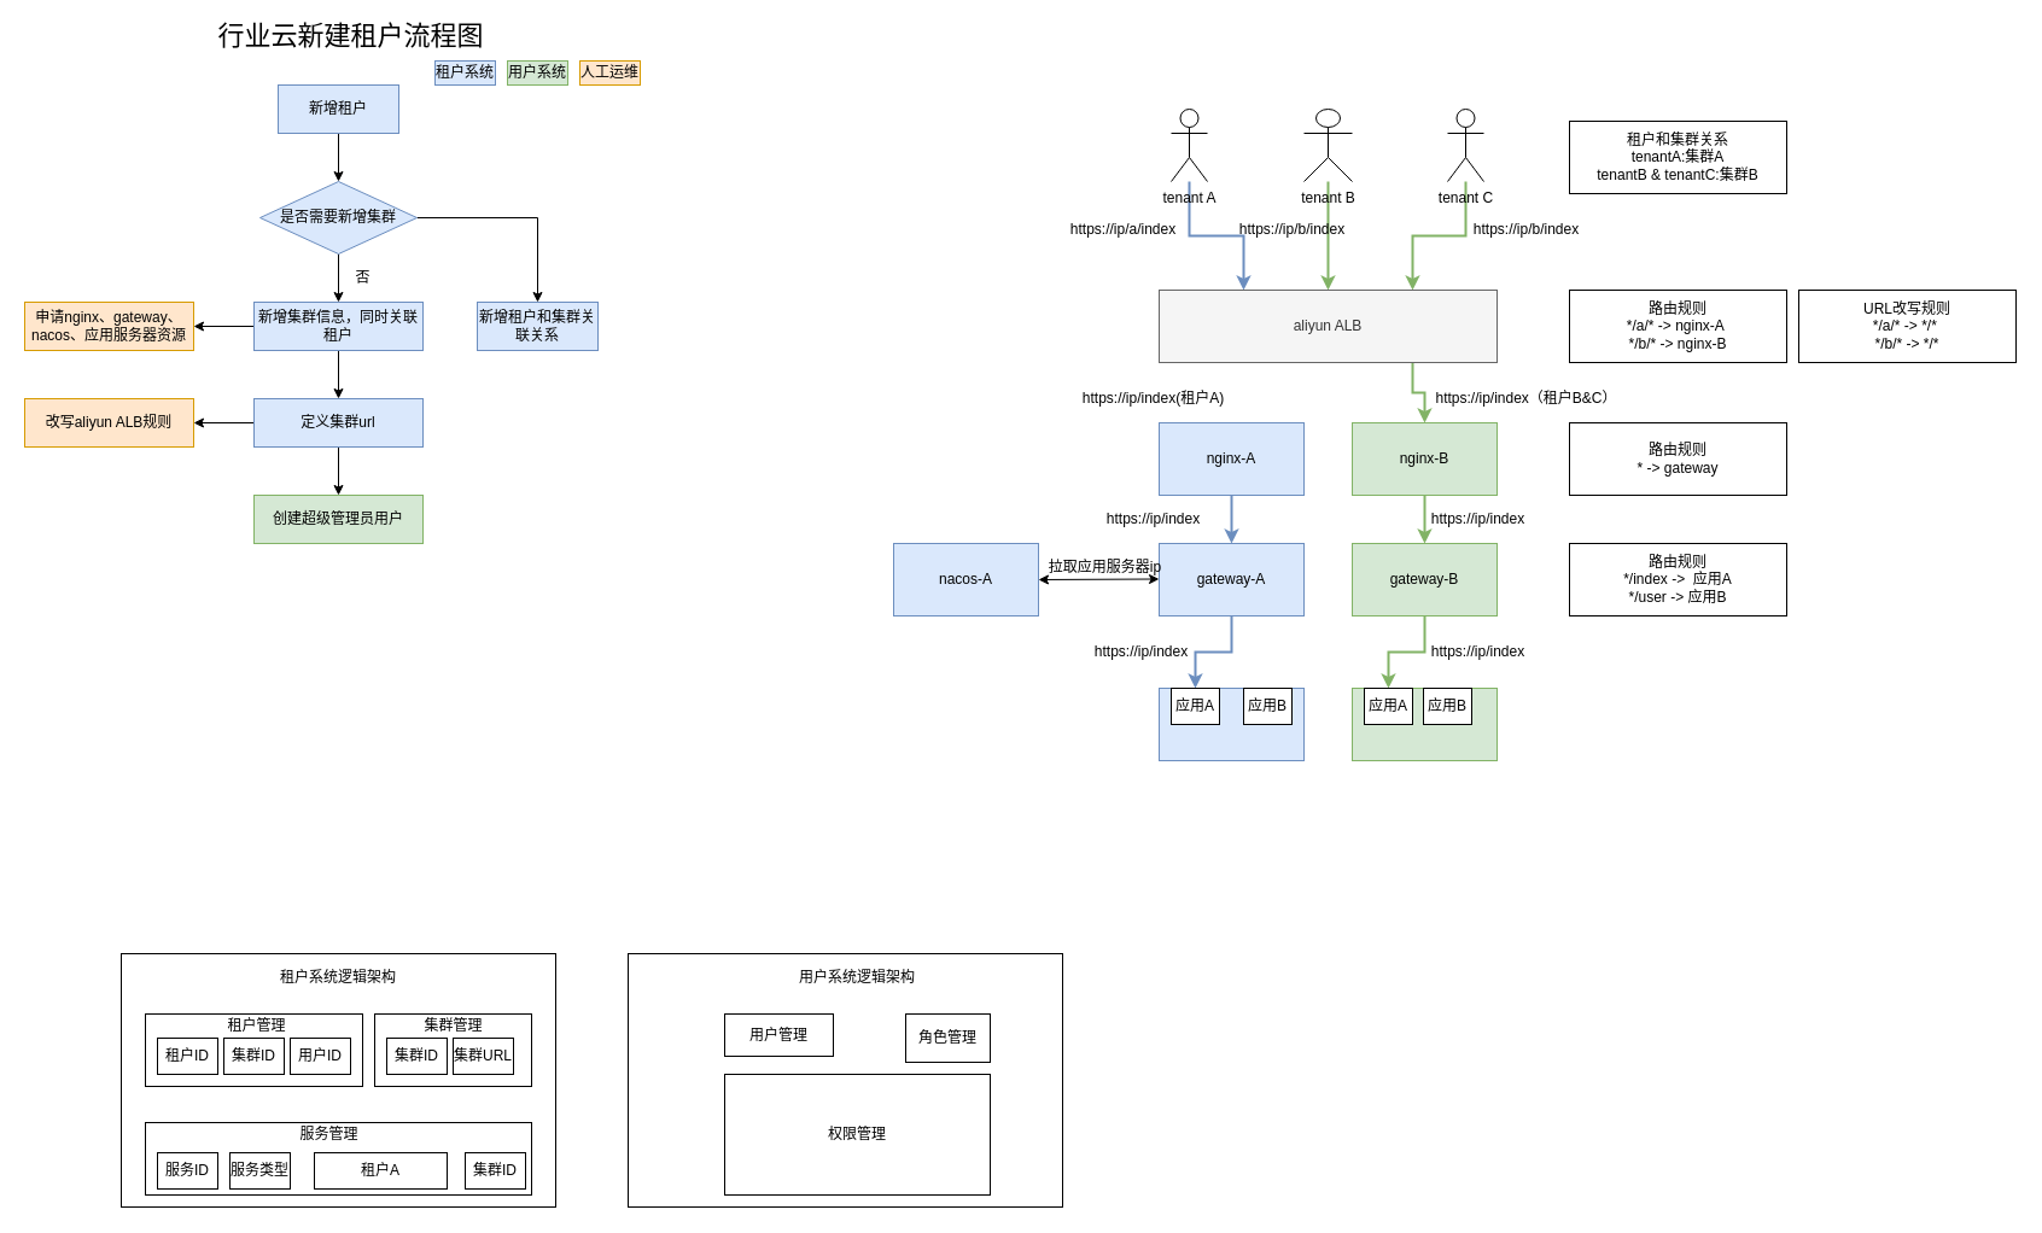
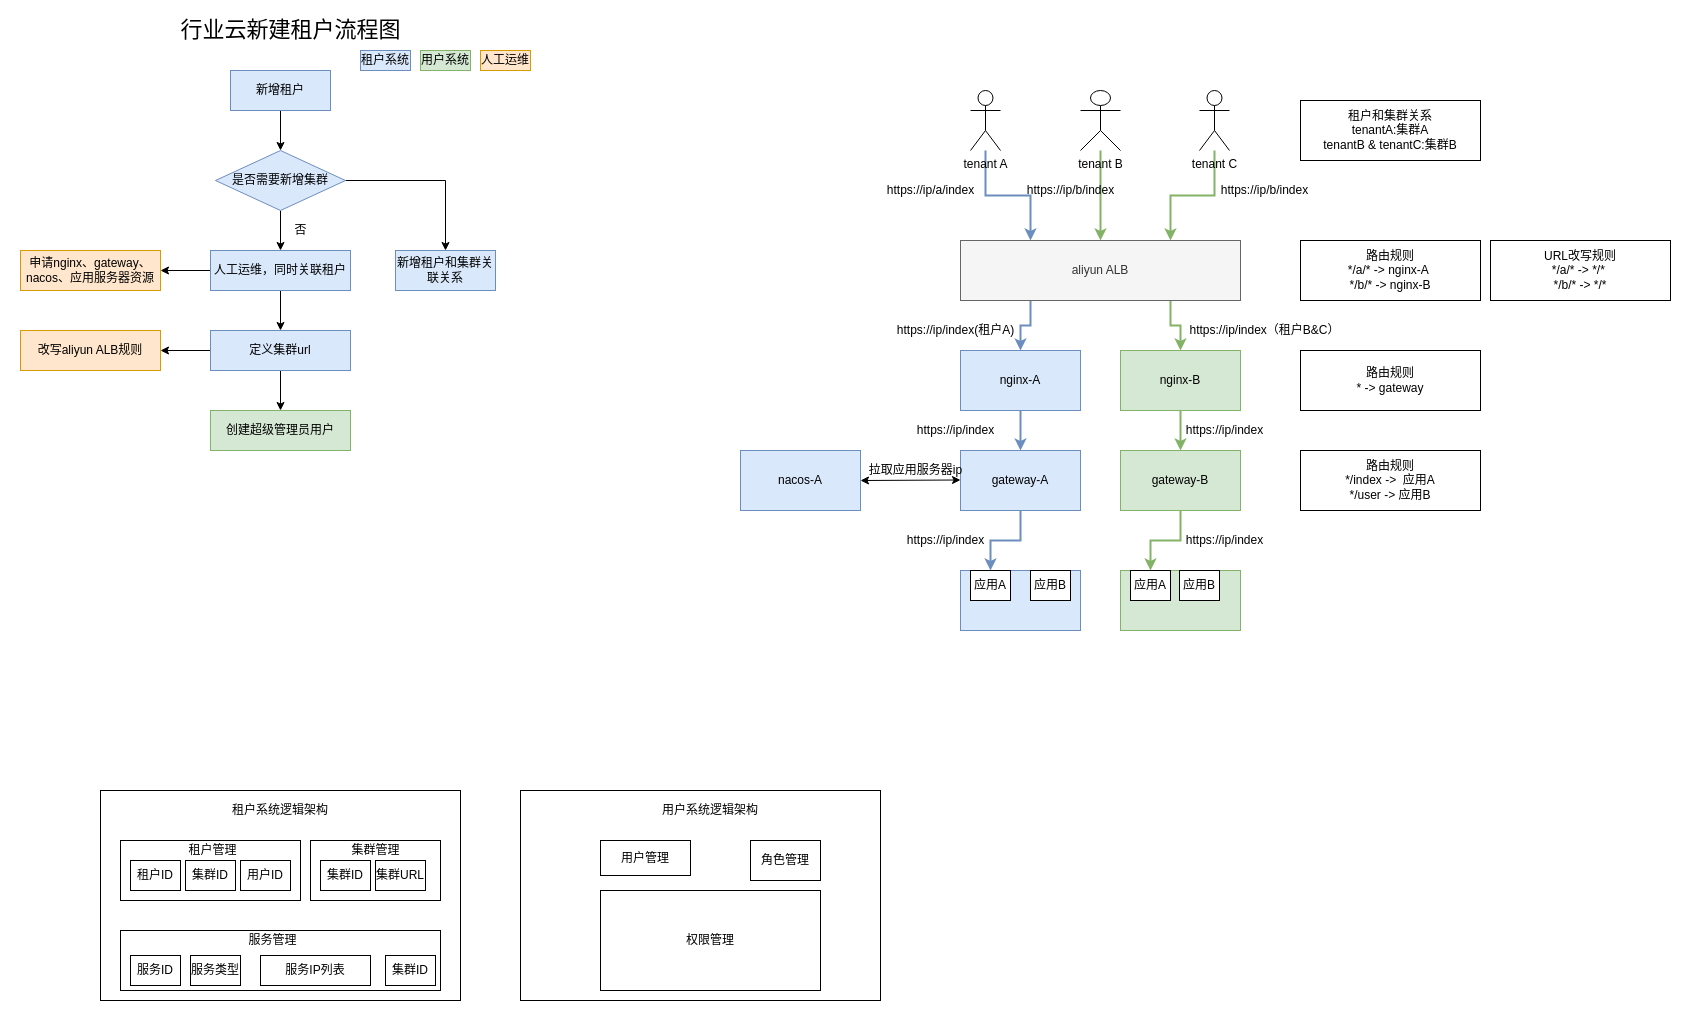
  <mxCell id="0" />
  <mxCell id="1" parent="0" />
  <mxCell id="2" style="edgeStyle=orthogonalEdgeStyle;rounded=0;orthogonalLoop=1;jettySize=auto;html=1;entryX=0.5;entryY=0;entryDx=0;entryDy=0;fillColor=#d5e8d4;strokeColor=#82b366;strokeWidth=2;" edge="1" parent="1" source="3" target="11"><mxGeometry relative="1" as="geometry" /></mxCell>
  <mxCell id="3" value="tenant B" style="shape=umlActor;verticalLabelPosition=bottom;verticalAlign=top;html=1;outlineConnect=0;" vertex="1" parent="1"><mxGeometry x="1080" y="90" width="40" height="60" as="geometry" /></mxCell>
  <mxCell id="4" style="edgeStyle=orthogonalEdgeStyle;rounded=0;orthogonalLoop=1;jettySize=auto;html=1;entryX=0.25;entryY=0;entryDx=0;entryDy=0;fillColor=#dae8fc;strokeColor=#6c8ebf;strokeWidth=2;" edge="1" parent="1" source="5" target="11"><mxGeometry relative="1" as="geometry" /></mxCell>
  <mxCell id="5" value="tenant A" style="shape=umlActor;verticalLabelPosition=bottom;verticalAlign=top;html=1;outlineConnect=0;" vertex="1" parent="1"><mxGeometry x="970" y="90" width="30" height="60" as="geometry" /></mxCell>
  <mxCell id="6" style="edgeStyle=orthogonalEdgeStyle;rounded=0;orthogonalLoop=1;jettySize=auto;html=1;entryX=0.75;entryY=0;entryDx=0;entryDy=0;strokeColor=#82b366;strokeWidth=2;fillColor=#d5e8d4;" edge="1" parent="1" source="7" target="11"><mxGeometry relative="1" as="geometry" /></mxCell>
  <mxCell id="7" value="tenant C" style="shape=umlActor;verticalLabelPosition=bottom;verticalAlign=top;html=1;outlineConnect=0;" vertex="1" parent="1"><mxGeometry x="1199" y="90" width="30" height="60" as="geometry" /></mxCell>
  <mxCell id="8" value="租户和集群关系&lt;br&gt;tenantA:集群A&lt;br&gt;tenantB &amp;amp; tenantC:集群B" style="rounded=0;whiteSpace=wrap;html=1;" vertex="1" parent="1"><mxGeometry x="1300" y="100" width="180" height="60" as="geometry" /></mxCell>
+ <mxCell id="9" style="edgeStyle=orthogonalEdgeStyle;rounded=0;orthogonalLoop=1;jettySize=auto;html=1;exitX=0.25;exitY=1;exitDx=0;exitDy=0;strokeColor=#6c8ebf;strokeWidth=2;fillColor=#dae8fc;" edge="1" parent="1" source="11" target="16"><mxGeometry relative="1" as="geometry" /></mxCell>
  <mxCell id="10" style="edgeStyle=orthogonalEdgeStyle;rounded=0;orthogonalLoop=1;jettySize=auto;html=1;exitX=0.75;exitY=1;exitDx=0;exitDy=0;entryX=0.5;entryY=0;entryDx=0;entryDy=0;strokeColor=#82b366;strokeWidth=2;fillColor=#d5e8d4;" edge="1" parent="1" source="11" target="18"><mxGeometry relative="1" as="geometry" /></mxCell>
  <mxCell id="11" value="aliyun ALB" style="rounded=0;whiteSpace=wrap;html=1;fillColor=#f5f5f5;strokeColor=#666666;fontColor=#333333;" vertex="1" parent="1"><mxGeometry x="960" y="240" width="280" height="60" as="geometry" /></mxCell>
  <mxCell id="12" value="https://ip/a/index" style="text;html=1;align=center;verticalAlign=middle;resizable=0;points=[];autosize=1;strokeColor=none;" vertex="1" parent="1"><mxGeometry x="880" y="180" width="100" height="20" as="geometry" /></mxCell>
  <mxCell id="13" value="https://ip/b/index" style="text;html=1;align=center;verticalAlign=middle;resizable=0;points=[];autosize=1;strokeColor=none;" vertex="1" parent="1"><mxGeometry x="1020" y="180" width="100" height="20" as="geometry" /></mxCell>
  <mxCell id="14" value="https://ip/b/index" style="text;html=1;align=center;verticalAlign=middle;resizable=0;points=[];autosize=1;strokeColor=none;" vertex="1" parent="1"><mxGeometry x="1214" y="180" width="100" height="20" as="geometry" /></mxCell>
  <mxCell id="15" style="edgeStyle=orthogonalEdgeStyle;rounded=0;orthogonalLoop=1;jettySize=auto;html=1;exitX=0.5;exitY=1;exitDx=0;exitDy=0;entryX=0.5;entryY=0;entryDx=0;entryDy=0;strokeColor=#6c8ebf;strokeWidth=2;fillColor=#dae8fc;" edge="1" parent="1" source="16" target="25"><mxGeometry relative="1" as="geometry" /></mxCell>
  <mxCell id="16" value="nginx-A" style="rounded=0;whiteSpace=wrap;html=1;fillColor=#dae8fc;strokeColor=#6c8ebf;" vertex="1" parent="1"><mxGeometry x="960" y="350" width="120" height="60" as="geometry" /></mxCell>
  <mxCell id="17" style="edgeStyle=orthogonalEdgeStyle;rounded=0;orthogonalLoop=1;jettySize=auto;html=1;exitX=0.5;exitY=1;exitDx=0;exitDy=0;entryX=0.5;entryY=0;entryDx=0;entryDy=0;strokeColor=#82b366;strokeWidth=2;fillColor=#d5e8d4;" edge="1" parent="1" source="18" target="27"><mxGeometry relative="1" as="geometry" /></mxCell>
  <mxCell id="18" value="nginx-B" style="rounded=0;whiteSpace=wrap;html=1;fillColor=#d5e8d4;strokeColor=#82b366;" vertex="1" parent="1"><mxGeometry x="1120" y="350" width="120" height="60" as="geometry" /></mxCell>
  <mxCell id="19" value="路由规则&lt;br&gt;*/a/* -&amp;gt; nginx-A&amp;nbsp;&lt;br&gt;*/b/* -&amp;gt; nginx-B" style="rounded=0;whiteSpace=wrap;html=1;" vertex="1" parent="1"><mxGeometry x="1300" y="240" width="180" height="60" as="geometry" /></mxCell>
  <mxCell id="20" value="https://ip/index(租户A)" style="text;html=1;align=center;verticalAlign=middle;resizable=0;points=[];autosize=1;strokeColor=none;" vertex="1" parent="1"><mxGeometry x="890" y="320" width="130" height="20" as="geometry" /></mxCell>
  <mxCell id="21" value="https://ip/index（租户B&amp;amp;C）" style="text;html=1;align=center;verticalAlign=middle;resizable=0;points=[];autosize=1;strokeColor=none;" vertex="1" parent="1"><mxGeometry x="1179" y="320" width="170" height="20" as="geometry" /></mxCell>
  <mxCell id="22" value="URL改写规则&lt;br&gt;*/a/* -&amp;gt; */*&amp;nbsp;&lt;br&gt;*/b/* -&amp;gt; */*" style="rounded=0;whiteSpace=wrap;html=1;" vertex="1" parent="1"><mxGeometry x="1490" y="240" width="180" height="60" as="geometry" /></mxCell>
  <mxCell id="23" value="路由规则&lt;br&gt;* -&amp;gt; gateway" style="rounded=0;whiteSpace=wrap;html=1;" vertex="1" parent="1"><mxGeometry x="1300" y="350" width="180" height="60" as="geometry" /></mxCell>
  <mxCell id="24" style="edgeStyle=orthogonalEdgeStyle;rounded=0;orthogonalLoop=1;jettySize=auto;html=1;exitX=0.5;exitY=1;exitDx=0;exitDy=0;entryX=0.5;entryY=0;entryDx=0;entryDy=0;strokeColor=#6c8ebf;strokeWidth=2;fillColor=#dae8fc;" edge="1" parent="1" source="25" target="35"><mxGeometry relative="1" as="geometry" /></mxCell>
  <mxCell id="25" value="gateway-A" style="rounded=0;whiteSpace=wrap;html=1;fillColor=#dae8fc;strokeColor=#6c8ebf;" vertex="1" parent="1"><mxGeometry x="960" y="450" width="120" height="60" as="geometry" /></mxCell>
  <mxCell id="26" style="edgeStyle=orthogonalEdgeStyle;rounded=0;orthogonalLoop=1;jettySize=auto;html=1;exitX=0.5;exitY=1;exitDx=0;exitDy=0;entryX=0.5;entryY=0;entryDx=0;entryDy=0;strokeColor=#82b366;strokeWidth=2;fillColor=#d5e8d4;" edge="1" parent="1" source="27" target="38"><mxGeometry relative="1" as="geometry" /></mxCell>
  <mxCell id="27" value="gateway-B" style="rounded=0;whiteSpace=wrap;html=1;fillColor=#d5e8d4;strokeColor=#82b366;" vertex="1" parent="1"><mxGeometry x="1120" y="450" width="120" height="60" as="geometry" /></mxCell>
  <mxCell id="28" value="https://ip/index" style="text;html=1;align=center;verticalAlign=middle;resizable=0;points=[];autosize=1;strokeColor=none;" vertex="1" parent="1"><mxGeometry x="910" y="420" width="90" height="20" as="geometry" /></mxCell>
  <mxCell id="29" value="https://ip/index" style="text;html=1;align=center;verticalAlign=middle;resizable=0;points=[];autosize=1;strokeColor=none;" vertex="1" parent="1"><mxGeometry x="1179" y="420" width="90" height="20" as="geometry" /></mxCell>
  <mxCell id="30" value="nacos-A" style="rounded=0;whiteSpace=wrap;html=1;fillColor=#dae8fc;strokeColor=#6c8ebf;" vertex="1" parent="1"><mxGeometry x="740" y="450" width="120" height="60" as="geometry" /></mxCell>
  <mxCell id="31" value="" style="endArrow=classic;startArrow=classic;html=1;entryX=0;entryY=0.5;entryDx=0;entryDy=0;exitX=1;exitY=0.5;exitDx=0;exitDy=0;" edge="1" parent="1" source="30"><mxGeometry width="50" height="50" relative="1" as="geometry"><mxPoint x="900" y="479.5" as="sourcePoint" /><mxPoint x="960" y="479.5" as="targetPoint" /></mxGeometry></mxCell>
  <mxCell id="32" value="拉取应用服务器ip" style="text;html=1;align=center;verticalAlign=middle;resizable=0;points=[];autosize=1;strokeColor=none;" vertex="1" parent="1"><mxGeometry x="860" y="460" width="110" height="20" as="geometry" /></mxCell>
  <mxCell id="33" value="路由规则&lt;br&gt;*/index -&amp;gt;&amp;nbsp; 应用A&lt;br&gt;*/user -&amp;gt; 应用B" style="rounded=0;whiteSpace=wrap;html=1;" vertex="1" parent="1"><mxGeometry x="1300" y="450" width="180" height="60" as="geometry" /></mxCell>
  <mxCell id="34" value="" style="rounded=0;whiteSpace=wrap;html=1;fillColor=#dae8fc;strokeColor=#6c8ebf;" vertex="1" parent="1"><mxGeometry x="960" y="570" width="120" height="60" as="geometry" /></mxCell>
  <mxCell id="35" value="应用A" style="rounded=0;whiteSpace=wrap;html=1;" vertex="1" parent="1"><mxGeometry x="970" y="570" width="40" height="30" as="geometry" /></mxCell>
  <mxCell id="36" value="应用B" style="rounded=0;whiteSpace=wrap;html=1;" vertex="1" parent="1"><mxGeometry x="1030" y="570" width="40" height="30" as="geometry" /></mxCell>
  <mxCell id="37" value="" style="rounded=0;whiteSpace=wrap;html=1;fillColor=#d5e8d4;strokeColor=#82b366;" vertex="1" parent="1"><mxGeometry x="1120" y="570" width="120" height="60" as="geometry" /></mxCell>
  <mxCell id="38" value="应用A" style="rounded=0;whiteSpace=wrap;html=1;" vertex="1" parent="1"><mxGeometry x="1130" y="570" width="40" height="30" as="geometry" /></mxCell>
  <mxCell id="39" value="应用B" style="rounded=0;whiteSpace=wrap;html=1;" vertex="1" parent="1"><mxGeometry x="1179" y="570" width="40" height="30" as="geometry" /></mxCell>
  <mxCell id="40" value="https://ip/index" style="text;html=1;align=center;verticalAlign=middle;resizable=0;points=[];autosize=1;strokeColor=none;" vertex="1" parent="1"><mxGeometry x="900" y="530" width="90" height="20" as="geometry" /></mxCell>
  <mxCell id="41" value="https://ip/index" style="text;html=1;align=center;verticalAlign=middle;resizable=0;points=[];autosize=1;strokeColor=none;" vertex="1" parent="1"><mxGeometry x="1179" y="530" width="90" height="20" as="geometry" /></mxCell>
  <mxCell id="42" value="&lt;font style=&quot;font-size: 22px&quot;&gt;行业云新建租户流程图&lt;/font&gt;" style="text;html=1;align=center;verticalAlign=middle;resizable=0;points=[];autosize=1;strokeColor=none;" vertex="1" parent="1"><mxGeometry x="170" y="20" width="240" height="20" as="geometry" /></mxCell>
  <mxCell id="43" style="edgeStyle=orthogonalEdgeStyle;rounded=0;orthogonalLoop=1;jettySize=auto;html=1;exitX=0.5;exitY=1;exitDx=0;exitDy=0;entryX=0.5;entryY=0;entryDx=0;entryDy=0;strokeWidth=1;" edge="1" parent="1" source="44" target="47"><mxGeometry relative="1" as="geometry" /></mxCell>
  <mxCell id="44" value="新增租户" style="rounded=0;whiteSpace=wrap;html=1;fillColor=#dae8fc;strokeColor=#6c8ebf;" vertex="1" parent="1"><mxGeometry x="230" y="70" width="100" height="40" as="geometry" /></mxCell>
  <mxCell id="45" style="edgeStyle=orthogonalEdgeStyle;rounded=0;orthogonalLoop=1;jettySize=auto;html=1;strokeWidth=1;" edge="1" parent="1" source="47" target="48"><mxGeometry relative="1" as="geometry" /></mxCell>
  <mxCell id="46" style="edgeStyle=orthogonalEdgeStyle;rounded=0;orthogonalLoop=1;jettySize=auto;html=1;exitX=0.5;exitY=1;exitDx=0;exitDy=0;entryX=0.5;entryY=0;entryDx=0;entryDy=0;strokeWidth=1;" edge="1" parent="1" source="47" target="51"><mxGeometry relative="1" as="geometry" /></mxCell>
  <mxCell id="47" value="是否需要新增集群" style="rhombus;whiteSpace=wrap;html=1;fillColor=#dae8fc;strokeColor=#6c8ebf;strokeWidth=1;" vertex="1" parent="1"><mxGeometry x="215" y="150" width="130" height="60" as="geometry" /></mxCell>
  <mxCell id="48" value="新增租户和集群关联关系" style="rounded=0;whiteSpace=wrap;html=1;fillColor=#dae8fc;strokeColor=#6c8ebf;strokeWidth=1;" vertex="1" parent="1"><mxGeometry x="395" y="250" width="100" height="40" as="geometry" /></mxCell>
  <mxCell id="49" style="edgeStyle=orthogonalEdgeStyle;rounded=0;orthogonalLoop=1;jettySize=auto;html=1;exitX=0.5;exitY=1;exitDx=0;exitDy=0;entryX=0.5;entryY=0;entryDx=0;entryDy=0;strokeWidth=1;" edge="1" parent="1" source="51" target="54"><mxGeometry relative="1" as="geometry" /></mxCell>
  <mxCell id="50" style="edgeStyle=orthogonalEdgeStyle;rounded=0;orthogonalLoop=1;jettySize=auto;html=1;exitX=0;exitY=0.5;exitDx=0;exitDy=0;entryX=1;entryY=0.5;entryDx=0;entryDy=0;strokeWidth=1;" edge="1" parent="1" source="51" target="59"><mxGeometry relative="1" as="geometry" /></mxCell>
- <mxCell id="51" value="新增集群信息，同时关联租户" style="rounded=0;whiteSpace=wrap;html=1;fillColor=#dae8fc;strokeColor=#6c8ebf;strokeWidth=1;" vertex="1" parent="1"><mxGeometry x="210" y="250" width="140" height="40" as="geometry" /></mxCell>
+ <mxCell id="51" value="人工运维，同时关联租户" style="rounded=0;whiteSpace=wrap;html=1;fillColor=#dae8fc;strokeColor=#6c8ebf;strokeWidth=1;" vertex="1" parent="1"><mxGeometry x="210" y="250" width="140" height="40" as="geometry" /></mxCell>
  <mxCell id="52" style="edgeStyle=orthogonalEdgeStyle;rounded=0;orthogonalLoop=1;jettySize=auto;html=1;exitX=0.5;exitY=1;exitDx=0;exitDy=0;entryX=0.5;entryY=0;entryDx=0;entryDy=0;strokeWidth=1;" edge="1" parent="1" source="54" target="55"><mxGeometry relative="1" as="geometry" /></mxCell>
  <mxCell id="53" style="edgeStyle=orthogonalEdgeStyle;rounded=0;orthogonalLoop=1;jettySize=auto;html=1;entryX=1;entryY=0.5;entryDx=0;entryDy=0;strokeWidth=1;" edge="1" parent="1" source="54" target="60"><mxGeometry relative="1" as="geometry" /></mxCell>
  <mxCell id="54" value="定义集群url" style="rounded=0;whiteSpace=wrap;html=1;fillColor=#dae8fc;strokeColor=#6c8ebf;strokeWidth=1;" vertex="1" parent="1"><mxGeometry x="210" y="330" width="140" height="40" as="geometry" /></mxCell>
  <mxCell id="55" value="创建超级管理员用户" style="rounded=0;whiteSpace=wrap;html=1;fillColor=#d5e8d4;strokeColor=#82b366;" vertex="1" parent="1"><mxGeometry x="210" y="410" width="140" height="40" as="geometry" /></mxCell>
  <mxCell id="56" value="租户系统" style="rounded=0;whiteSpace=wrap;html=1;fillColor=#dae8fc;strokeColor=#6c8ebf;" vertex="1" parent="1"><mxGeometry x="360" width="50" height="20" as="geometry" y="50" /></mxCell>
  <mxCell id="57" value="用户系统" style="rounded=0;whiteSpace=wrap;html=1;fillColor=#d5e8d4;strokeColor=#82b366;" vertex="1" parent="1"><mxGeometry x="420" width="50" height="20" as="geometry" y="50" /></mxCell>
  <mxCell id="58" value="人工运维" style="rounded=0;whiteSpace=wrap;html=1;fillColor=#ffe6cc;strokeColor=#d79b00;" vertex="1" parent="1"><mxGeometry x="480" width="50" height="20" as="geometry" y="50" /></mxCell>
  <mxCell id="59" value="申请nginx、gateway、nacos、应用服务器资源" style="rounded=0;whiteSpace=wrap;html=1;fillColor=#ffe6cc;strokeColor=#d79b00;strokeWidth=1;" vertex="1" parent="1"><mxGeometry x="20" y="250" width="140" height="40" as="geometry" /></mxCell>
  <mxCell id="60" value="改写aliyun ALB规则" style="rounded=0;whiteSpace=wrap;html=1;fillColor=#ffe6cc;strokeColor=#d79b00;strokeWidth=1;" vertex="1" parent="1"><mxGeometry x="20" y="330" width="140" height="40" as="geometry" /></mxCell>
  <mxCell id="61" value="否" style="text;html=1;align=center;verticalAlign=middle;resizable=0;points=[];autosize=1;strokeColor=none;" vertex="1" parent="1"><mxGeometry x="285" y="220" width="30" height="20" as="geometry" /></mxCell>
  <mxCell id="62" value="" style="rounded=0;whiteSpace=wrap;html=1;strokeWidth=1;" vertex="1" parent="1"><mxGeometry x="100" y="790" width="360" height="210" as="geometry" /></mxCell>
  <mxCell id="63" value="租户系统逻辑架构" style="text;html=1;strokeColor=none;fillColor=none;align=center;verticalAlign=middle;whiteSpace=wrap;rounded=0;" vertex="1" parent="1"><mxGeometry x="230" y="800" width="100" height="20" as="geometry" /></mxCell>
  <mxCell id="64" value="" style="rounded=0;whiteSpace=wrap;html=1;strokeWidth=1;" vertex="1" parent="1"><mxGeometry x="120" y="840" width="180" height="60" as="geometry" /></mxCell>
  <mxCell id="65" value="" style="rounded=0;whiteSpace=wrap;html=1;strokeWidth=1;" vertex="1" parent="1"><mxGeometry x="310" y="840" width="130" height="60" as="geometry" /></mxCell>
  <mxCell id="66" value="" style="rounded=0;whiteSpace=wrap;html=1;strokeWidth=1;" vertex="1" parent="1"><mxGeometry x="120" y="930" width="320" height="60" as="geometry" /></mxCell>
  <mxCell id="67" value="租户ID" style="rounded=0;whiteSpace=wrap;html=1;strokeWidth=1;" vertex="1" parent="1"><mxGeometry x="130" y="860" width="50" height="30" as="geometry" /></mxCell>
  <mxCell id="68" value="集群ID" style="rounded=0;whiteSpace=wrap;html=1;strokeWidth=1;" vertex="1" parent="1"><mxGeometry x="185" y="860" width="50" height="30" as="geometry" /></mxCell>
  <mxCell id="69" value="用户ID" style="rounded=0;whiteSpace=wrap;html=1;strokeWidth=1;" vertex="1" parent="1"><mxGeometry x="240" y="860" width="50" height="30" as="geometry" /></mxCell>
  <mxCell id="70" value="集群ID" style="rounded=0;whiteSpace=wrap;html=1;strokeWidth=1;" vertex="1" parent="1"><mxGeometry x="320" y="860" width="50" height="30" as="geometry" /></mxCell>
  <mxCell id="71" value="集群URL" style="rounded=0;whiteSpace=wrap;html=1;strokeWidth=1;" vertex="1" parent="1"><mxGeometry x="375" y="860" width="50" height="30" as="geometry" /></mxCell>
  <mxCell id="72" value="服务ID" style="rounded=0;whiteSpace=wrap;html=1;strokeWidth=1;" vertex="1" parent="1"><mxGeometry x="130" y="955" width="50" height="30" as="geometry" /></mxCell>
  <mxCell id="73" value="服务类型" style="rounded=0;whiteSpace=wrap;html=1;strokeWidth=1;" vertex="1" parent="1"><mxGeometry x="190" y="955" width="50" height="30" as="geometry" /></mxCell>
- <mxCell id="74" value="租户A" style="rounded=0;whiteSpace=wrap;html=1;strokeWidth=1;" vertex="1" parent="1"><mxGeometry x="260" y="955" width="110" height="30" as="geometry" /></mxCell>
+ <mxCell id="74" value="服务IP列表" style="rounded=0;whiteSpace=wrap;html=1;strokeWidth=1;" vertex="1" parent="1"><mxGeometry x="260" y="955" width="110" height="30" as="geometry" /></mxCell>
  <mxCell id="75" value="集群ID" style="rounded=0;whiteSpace=wrap;html=1;strokeWidth=1;" vertex="1" parent="1"><mxGeometry x="385" y="955" width="50" height="30" as="geometry" /></mxCell>
  <mxCell id="76" value="租户管理" style="text;html=1;strokeColor=none;fillColor=none;align=center;verticalAlign=middle;whiteSpace=wrap;rounded=0;" vertex="1" parent="1"><mxGeometry x="185" y="840" width="55" height="20" as="geometry" /></mxCell>
  <mxCell id="77" value="集群管理" style="text;html=1;strokeColor=none;fillColor=none;align=center;verticalAlign=middle;whiteSpace=wrap;rounded=0;" vertex="1" parent="1"><mxGeometry x="347.5" y="840" width="55" height="20" as="geometry" /></mxCell>
  <mxCell id="78" value="服务管理" style="text;html=1;strokeColor=none;fillColor=none;align=center;verticalAlign=middle;whiteSpace=wrap;rounded=0;" vertex="1" parent="1"><mxGeometry x="245" y="930" width="55" height="20" as="geometry" /></mxCell>
  <mxCell id="79" value="" style="rounded=0;whiteSpace=wrap;html=1;strokeWidth=1;" vertex="1" parent="1"><mxGeometry x="520" y="790" width="360" height="210" as="geometry" /></mxCell>
  <mxCell id="80" value="用户系统逻辑架构" style="text;html=1;strokeColor=none;fillColor=none;align=center;verticalAlign=middle;whiteSpace=wrap;rounded=0;" vertex="1" parent="1"><mxGeometry x="660" y="800" width="100" height="20" as="geometry" /></mxCell>
  <mxCell id="81" value="用户管理" style="rounded=0;whiteSpace=wrap;html=1;strokeWidth=1;" vertex="1" parent="1"><mxGeometry x="600" y="840" width="90" height="35" as="geometry" /></mxCell>
  <mxCell id="82" value="角色管理" style="rounded=0;whiteSpace=wrap;html=1;strokeWidth=1;" vertex="1" parent="1"><mxGeometry x="750" y="840" width="70" height="40" as="geometry" /></mxCell>
  <mxCell id="83" value="权限管理" style="rounded=0;whiteSpace=wrap;html=1;strokeWidth=1;" vertex="1" parent="1"><mxGeometry x="600" y="890" width="220" height="100" as="geometry" /></mxCell>
